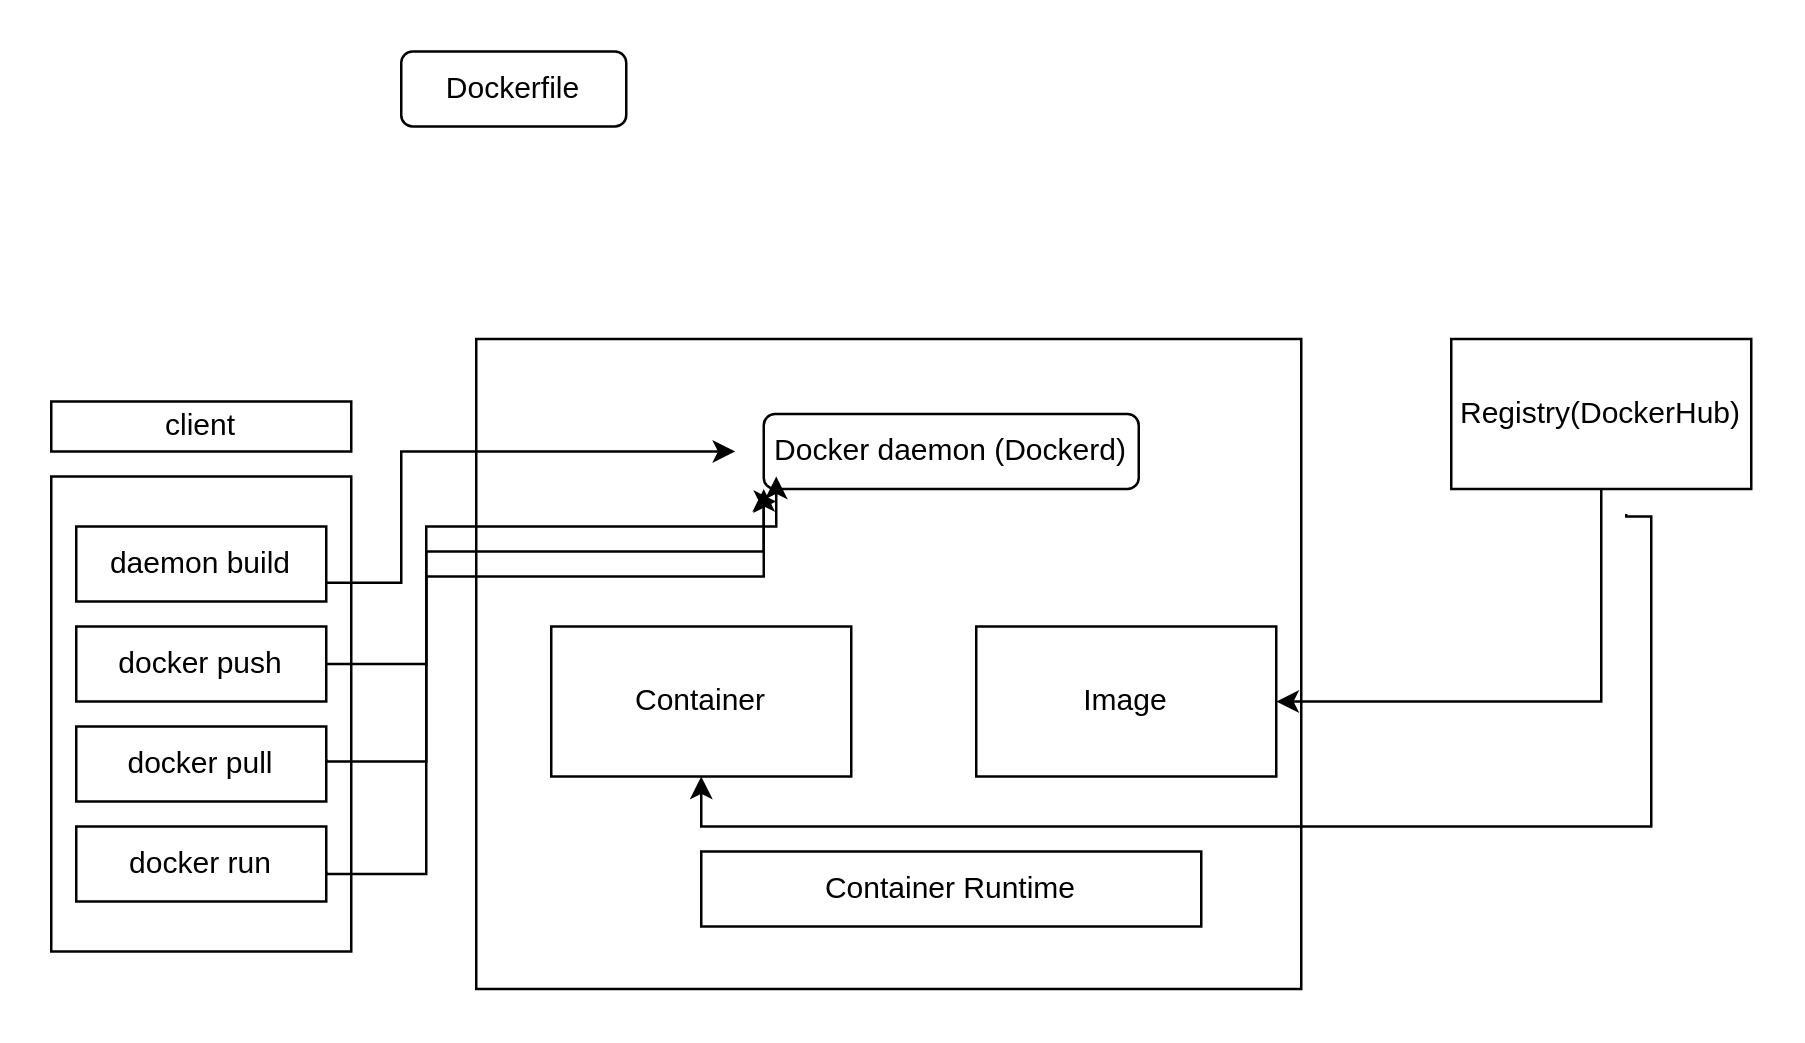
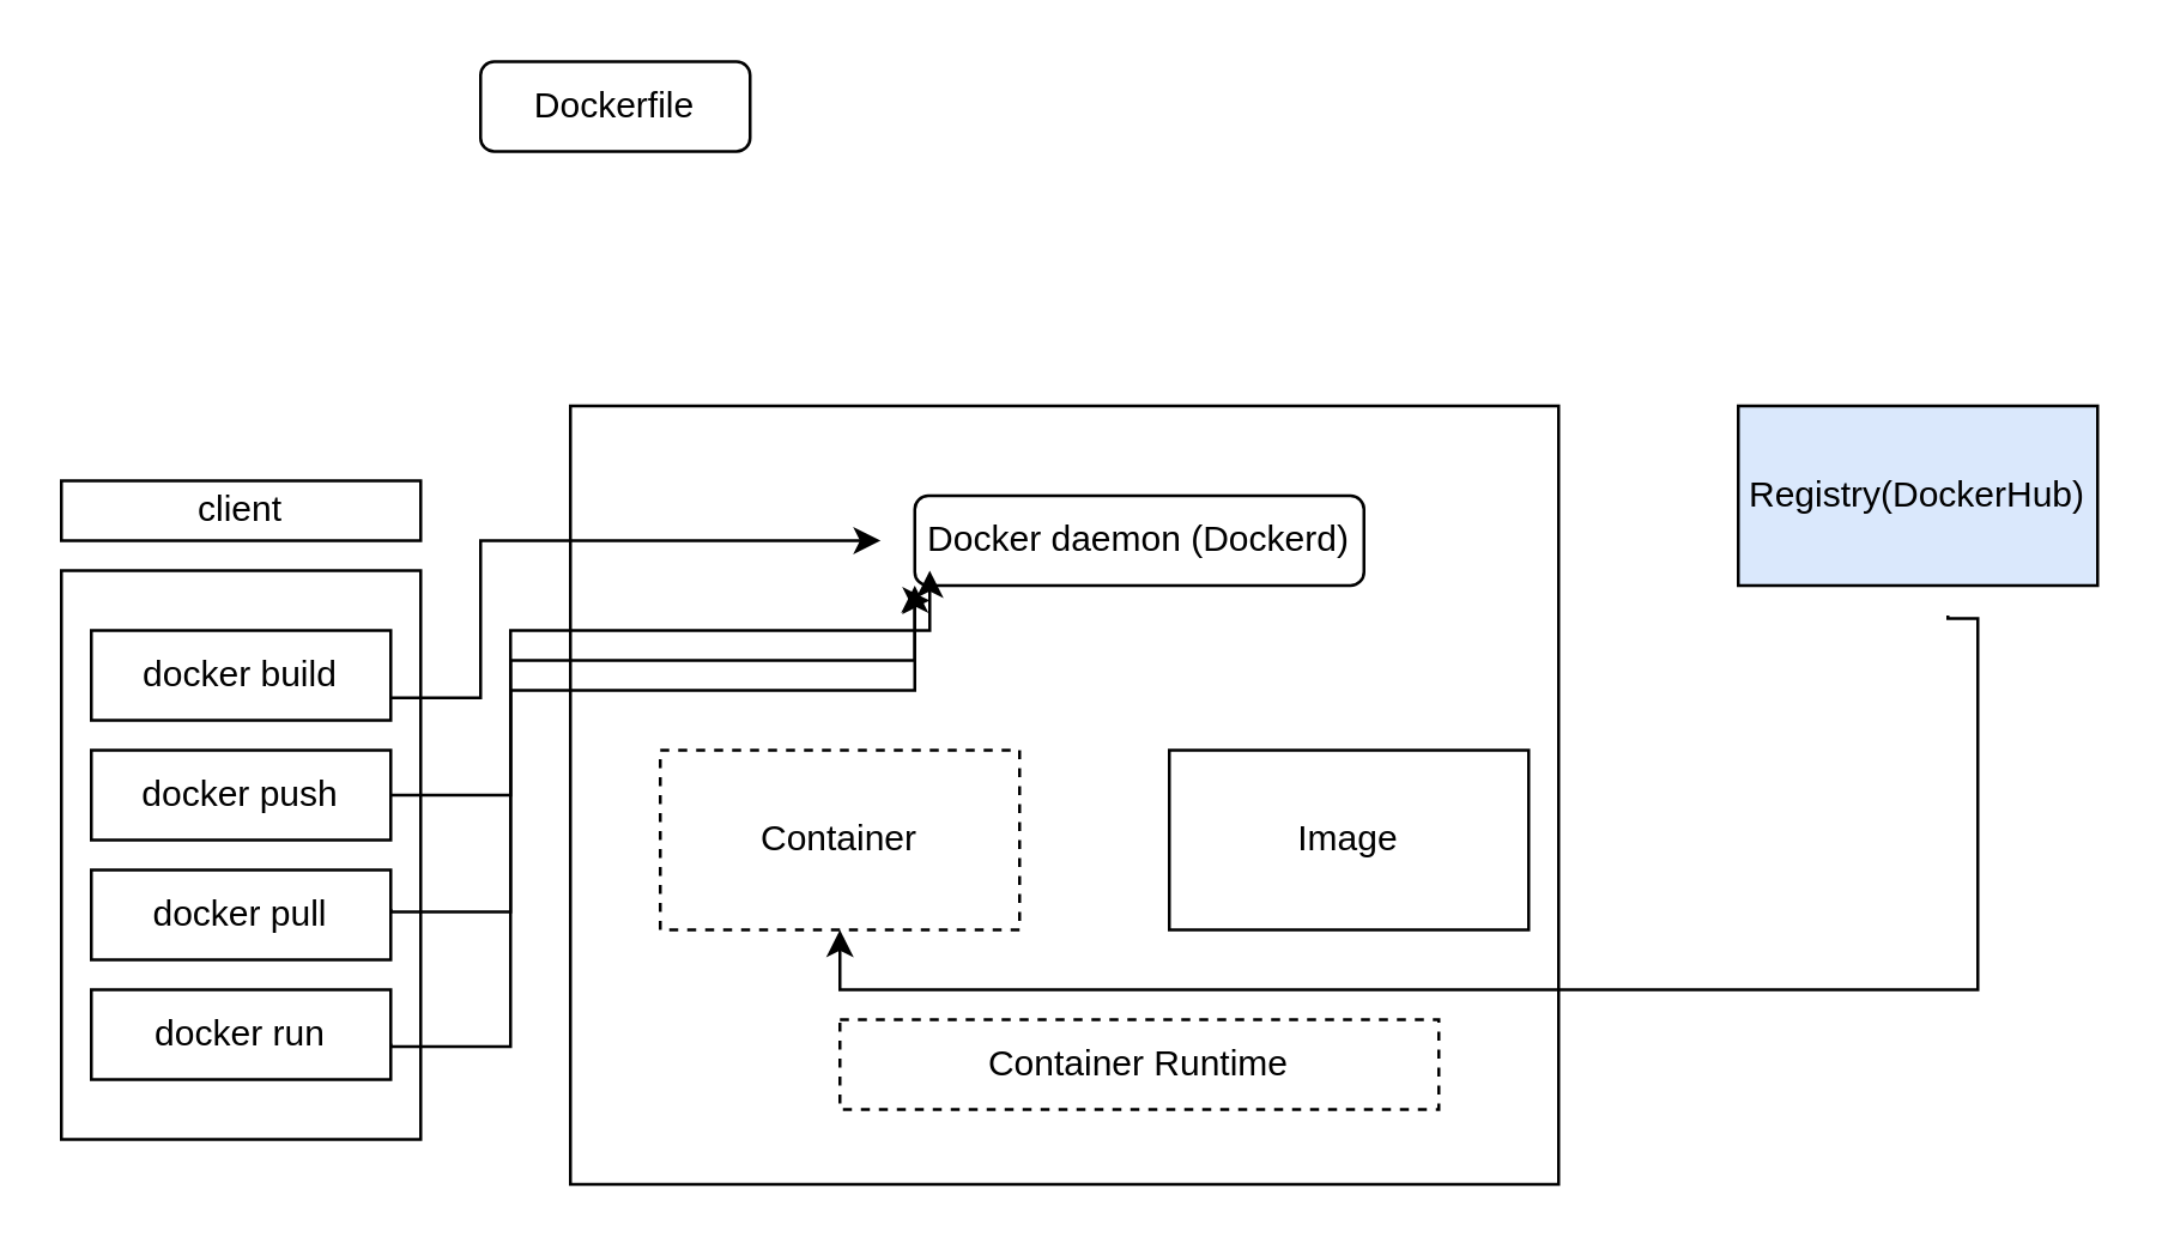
  <mxCell id="0" />
  <mxCell id="1" parent="0" />
  <mxCell id="2" value="" style="rounded=0;whiteSpace=wrap;html=1;" vertex="1" parent="1"><mxGeometry x="20" y="190" width="120" height="190" as="geometry" /></mxCell>
- <mxCell id="3" value="daemon build" style="rounded=0;whiteSpace=wrap;html=1;" vertex="1" parent="1"><mxGeometry x="30" y="210" width="100" height="30" as="geometry" /></mxCell>
+ <mxCell id="3" value="docker build" style="rounded=0;whiteSpace=wrap;html=1;" vertex="1" parent="1"><mxGeometry x="30" y="210" width="100" height="30" as="geometry" /></mxCell>
  <mxCell id="4" value="docker push" style="rounded=0;whiteSpace=wrap;html=1;" vertex="1" parent="1"><mxGeometry x="30" y="250" width="100" height="30" as="geometry" /></mxCell>
  <mxCell id="5" value="docker pull" style="rounded=0;whiteSpace=wrap;html=1;" vertex="1" parent="1"><mxGeometry x="30" y="290" width="100" height="30" as="geometry" /></mxCell>
  <mxCell id="6" value="docker run" style="rounded=0;whiteSpace=wrap;html=1;" vertex="1" parent="1"><mxGeometry x="30" y="330" width="100" height="30" as="geometry" /></mxCell>
  <mxCell id="7" value="client" style="whiteSpace=wrap;html=1;" vertex="1" parent="1"><mxGeometry x="20" y="160" width="120" height="20" as="geometry" /></mxCell>
  <mxCell id="8" value="" style="rounded=0;whiteSpace=wrap;html=1;" vertex="1" parent="1"><mxGeometry x="190" y="135" width="330" height="260" as="geometry" /></mxCell>
  <mxCell id="9" value="Dockerfile" style="whiteSpace=wrap;html=1;rounded=1;" vertex="1" parent="1"><mxGeometry x="160" y="20" width="90" height="30" as="geometry" /></mxCell>
- <mxCell id="10" style="edgeStyle=orthogonalEdgeStyle;rounded=0;orthogonalLoop=1;jettySize=auto;html=1;exitX=0.5;exitY=1;exitDx=0;exitDy=0;entryX=1;entryY=0.5;entryDx=0;entryDy=0;" edge="1" parent="1" source="11" target="12"><mxGeometry relative="1" as="geometry" /></mxCell>
- <mxCell id="11" value="Registry(DockerHub)" style="rounded=0;whiteSpace=wrap;html=1;" vertex="1" parent="1"><mxGeometry x="580" y="135" width="120" height="60" as="geometry" /></mxCell>
+ <mxCell id="11" value="Registry(DockerHub)" style="rounded=0;whiteSpace=wrap;html=1;fillColor=#dae8fc;" vertex="1" parent="1"><mxGeometry x="580" y="135" width="120" height="60" as="geometry" /></mxCell>
  <mxCell id="12" value="Image" style="rounded=0;whiteSpace=wrap;html=1;" vertex="1" parent="1"><mxGeometry x="390" y="250" width="120" height="60" as="geometry" /></mxCell>
- <mxCell id="13" value="Container" style="rounded=0;whiteSpace=wrap;html=1;" vertex="1" parent="1"><mxGeometry x="220" y="250" width="120" height="60" as="geometry" /></mxCell>
- <mxCell id="14" value="Container Runtime" style="rounded=0;whiteSpace=wrap;html=1;" vertex="1" parent="1"><mxGeometry x="280" y="340" width="200" height="30" as="geometry" /></mxCell>
+ <mxCell id="13" value="Container" style="rounded=0;whiteSpace=wrap;html=1;dashed=1;" vertex="1" parent="1"><mxGeometry x="220" y="250" width="120" height="60" as="geometry" /></mxCell>
+ <mxCell id="14" value="Container Runtime" style="rounded=0;whiteSpace=wrap;html=1;dashed=1;" vertex="1" parent="1"><mxGeometry x="280" y="340" width="200" height="30" as="geometry" /></mxCell>
  <mxCell id="15" value="Docker daemon (Dockerd)" style="rounded=1;whiteSpace=wrap;html=1;" vertex="1" parent="1"><mxGeometry x="305" y="165" width="150" height="30" as="geometry" /></mxCell>
  <mxCell id="16" style="edgeStyle=orthogonalEdgeStyle;rounded=0;orthogonalLoop=1;jettySize=auto;html=1;exitX=1;exitY=0.75;exitDx=0;exitDy=0;entryX=0.314;entryY=0.173;entryDx=0;entryDy=0;entryPerimeter=0;" edge="1" parent="1" source="3" target="8"><mxGeometry relative="1" as="geometry" /></mxCell>
  <mxCell id="17" style="edgeStyle=orthogonalEdgeStyle;rounded=0;orthogonalLoop=1;jettySize=auto;html=1;exitX=1;exitY=0.5;exitDx=0;exitDy=0;entryX=0.314;entryY=0.173;entryDx=0;entryDy=0;entryPerimeter=0;" edge="1" parent="1" source="4"><mxGeometry relative="1" as="geometry"><mxPoint x="140" y="243" as="sourcePoint" /><mxPoint x="310" y="190" as="targetPoint" /><Array as="points"><mxPoint x="170" y="265" /><mxPoint x="170" y="210" /><mxPoint x="310" y="210" /></Array></mxGeometry></mxCell>
  <mxCell id="18" style="edgeStyle=orthogonalEdgeStyle;rounded=0;orthogonalLoop=1;jettySize=auto;html=1;exitX=1;exitY=0.75;exitDx=0;exitDy=0;entryX=0;entryY=1;entryDx=0;entryDy=0;" edge="1" parent="1" target="15"><mxGeometry relative="1" as="geometry"><mxPoint x="130" y="303" as="sourcePoint" /><mxPoint x="300" y="250" as="targetPoint" /><Array as="points"><mxPoint x="130" y="304" /><mxPoint x="170" y="304" /><mxPoint x="170" y="220" /><mxPoint x="305" y="220" /></Array></mxGeometry></mxCell>
  <mxCell id="19" style="edgeStyle=orthogonalEdgeStyle;rounded=0;orthogonalLoop=1;jettySize=auto;html=1;exitX=1;exitY=0.75;exitDx=0;exitDy=0;" edge="1" parent="1"><mxGeometry relative="1" as="geometry"><mxPoint x="130" y="348" as="sourcePoint" /><mxPoint x="310" y="200" as="targetPoint" /><Array as="points"><mxPoint x="130" y="349" /><mxPoint x="170" y="349" /><mxPoint x="170" y="230" /><mxPoint x="305" y="230" /></Array></mxGeometry></mxCell>
  <mxCell id="20" style="edgeStyle=orthogonalEdgeStyle;rounded=0;orthogonalLoop=1;jettySize=auto;html=1;exitX=0.5;exitY=1;exitDx=0;exitDy=0;entryX=0.5;entryY=1;entryDx=0;entryDy=0;" edge="1" parent="1" target="13"><mxGeometry relative="1" as="geometry"><mxPoint x="650" y="205" as="sourcePoint" /><mxPoint x="520" y="290" as="targetPoint" /><Array as="points"><mxPoint x="650" y="206" /><mxPoint x="660" y="206" /><mxPoint x="660" y="330" /><mxPoint x="280" y="330" /></Array></mxGeometry></mxCell>
